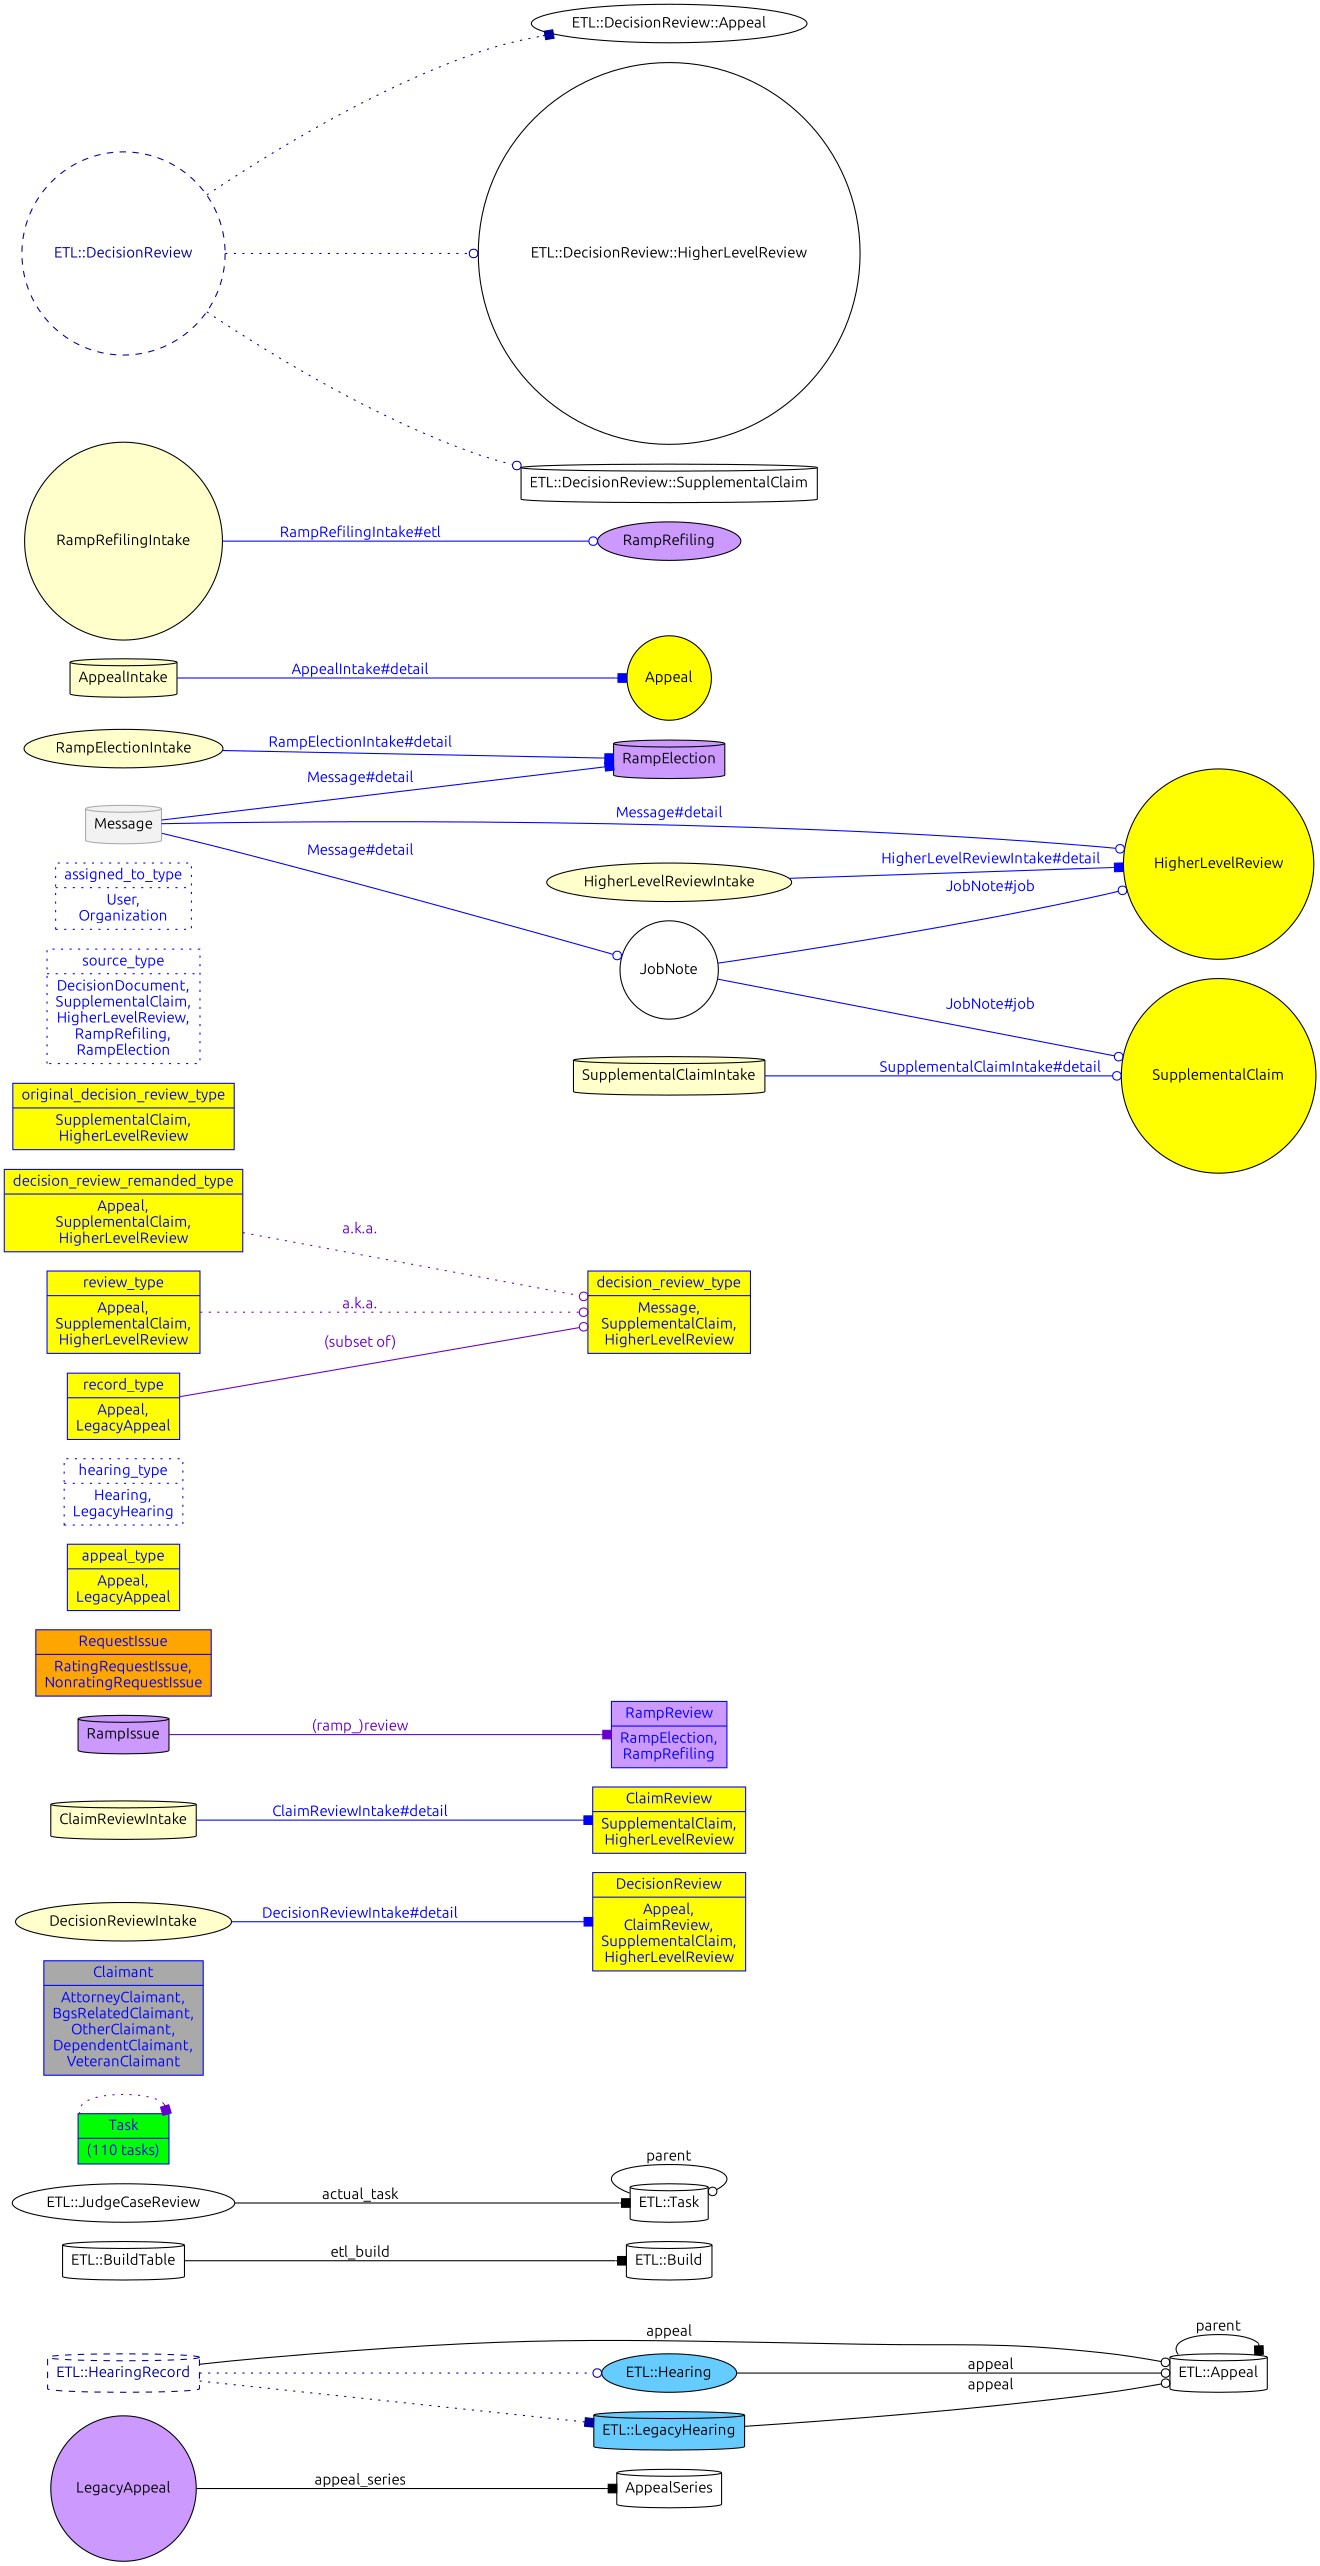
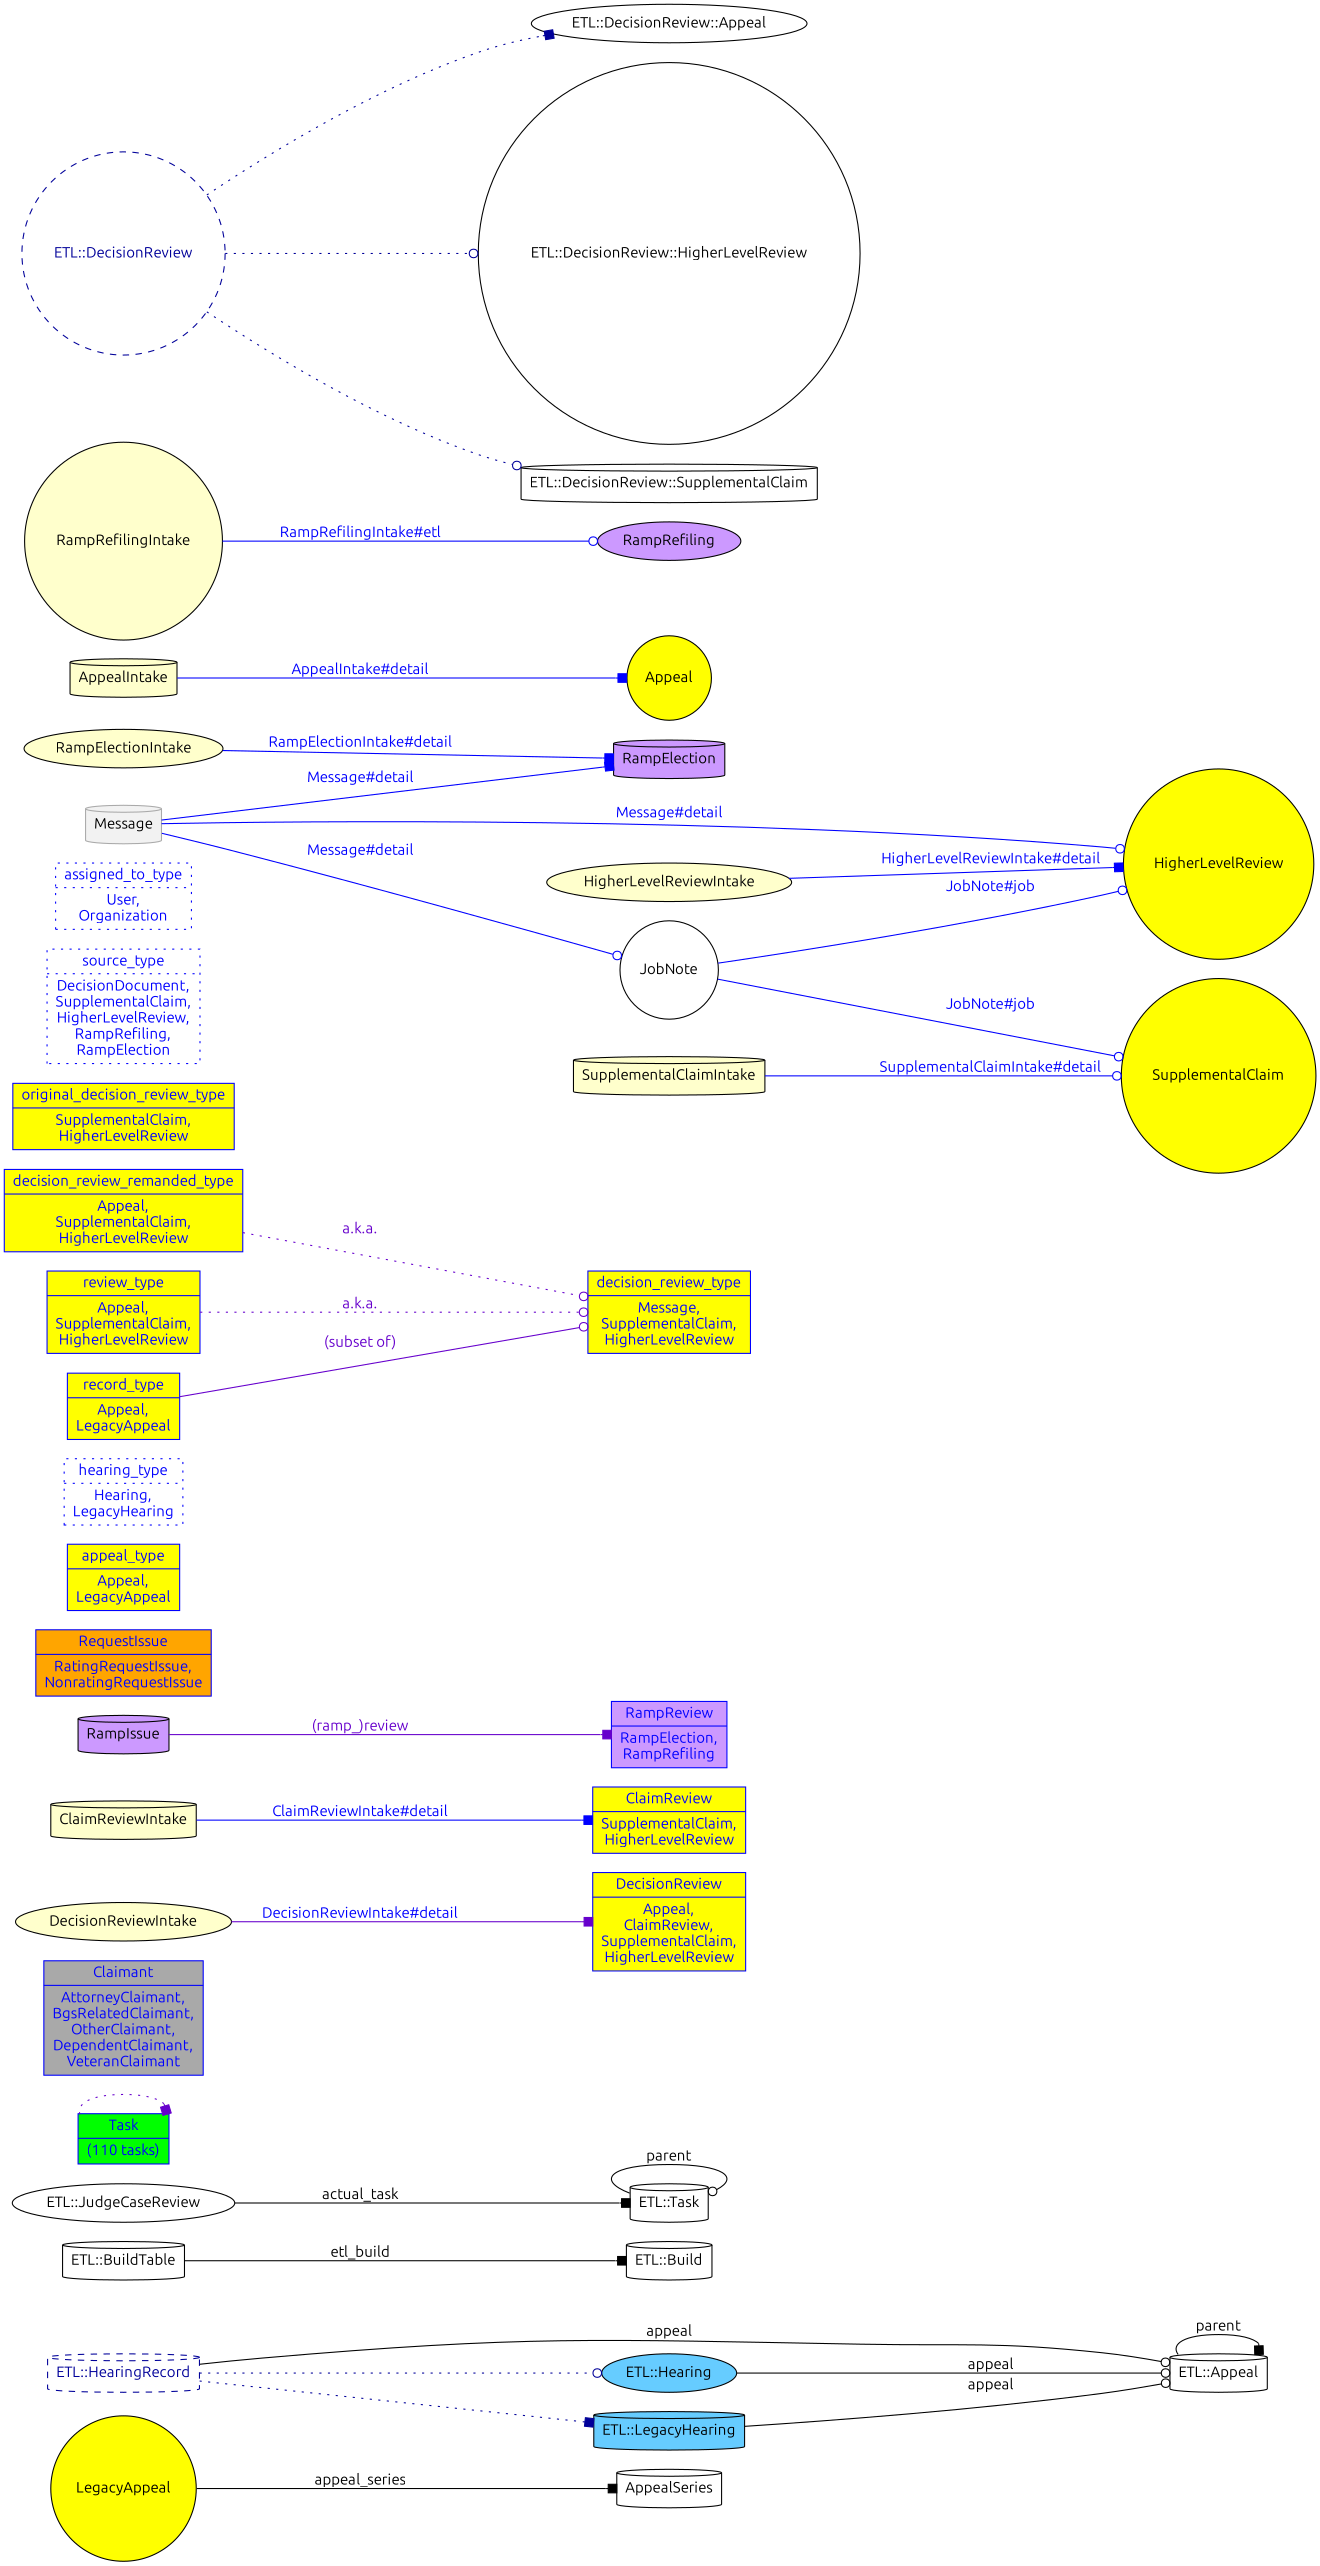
  digraph {
    fontname=Ubuntu
    rankdir=LR
    node [fontname=Ubuntu shape=record style=filled]
    edge [arrowhead=odot fontname=Ubuntu color="#0000ff"]
    n1 [label=AppealSeries shape=cylinder style=""]
-   n2 [fillcolor="#cc99ff" label=LegacyAppeal shape=circle]
+   n2 [fillcolor="#ffff00" label=LegacyAppeal shape=circle]
    n3 [label="ETL::Appeal" shape=cylinder style=""]
    n4 [label="ETL::Build" shape=cylinder style=""]
    n5 [label="ETL::BuildTable" shape=cylinder style=""]
    n6 [color="#000099" fillcolor="#66ccff" fontcolor="#000099" label="ETL::HearingRecord" shape=cylinder style=dashed]
    n7 [fillcolor="#66ccff" label="ETL::Hearing" shape=ellipse]
    n8 [fillcolor="#66ccff" label="ETL::LegacyHearing" shape=cylinder]
    n9 [label="ETL::Task" shape=cylinder style=""]
    n10 [label="ETL::JudgeCaseReview" shape=ellipse style=""]
    n11 [color="#0000ff" fillcolor="#00ff00" fontcolor="#0000ff" label="Task|(110 tasks)"]
    n12 [color="#0000ff" fillcolor="#a9a9a9" fontcolor="#0000ff" label="Claimant|AttorneyClaimant,\nBgsRelatedClaimant,\nOtherClaimant,\nDependentClaimant,\nVeteranClaimant"]
    n13 [color="#0000ff" fillcolor="#ffff00" fontcolor="#0000ff" label="DecisionReview|Appeal,\nClaimReview,\nSupplementalClaim,\nHigherLevelReview"]
    n14 [color="#0000ff" fillcolor="#ffff00" fontcolor="#0000ff" label="ClaimReview|SupplementalClaim,\nHigherLevelReview"]
    n15 [color="#0000ff" fillcolor="#cc99ff" fontcolor="#0000ff" label="RampReview|RampElection,\nRampRefiling"]
    n16 [color="#0000ff" fillcolor="#ffa500" fontcolor="#0000ff" label="RequestIssue|RatingRequestIssue,\nNonratingRequestIssue"]
    n17 [color="#0000ff" fillcolor="#ffff00" fontcolor="#0000ff" label="appeal_type|Appeal,\nLegacyAppeal"]
    n18 [color="#0000ff" fontcolor="#0000ff" label="hearing_type|Hearing,\nLegacyHearing" style=dotted]
    n19 [color="#0000ff" fillcolor="#ffff00" fontcolor="#0000ff" label="decision_review_type|Message,\nSupplementalClaim,\nHigherLevelReview"]
    n20 [color="#0000ff" fillcolor="#ffff00" fontcolor="#0000ff" label="decision_review_remanded_type|Appeal,\nSupplementalClaim,\nHigherLevelReview"]
    n21 [color="#0000ff" fillcolor="#ffff00" fontcolor="#0000ff" label="review_type|Appeal,\nSupplementalClaim,\nHigherLevelReview"]
    n22 [color="#0000ff" fillcolor="#ffff00" fontcolor="#0000ff" label="original_decision_review_type|SupplementalClaim,\nHigherLevelReview"]
    n23 [color="#0000ff" fontcolor="#0000ff" label="source_type|DecisionDocument,\nSupplementalClaim,\nHigherLevelReview,\nRampRefiling,\nRampElection" style=dotted]
    n24 [color="#0000ff" fontcolor="#0000ff" label="assigned_to_type|User,\nOrganization" style=dotted]
    n25 [color="#0000ff" fillcolor="#ffff00" fontcolor="#0000ff" label="record_type|Appeal,\nLegacyAppeal"]
    n26 [color="#aaaaaa" fillcolor="#f2f2f2" label=Message shape=cylinder]
    n27 [label=JobNote shape=circle style=""]
    n28 [fillcolor="#ffff00" label=HigherLevelReview shape=circle]
    n29 [fillcolor="#cc99ff" label=RampElection shape=cylinder]
    n30 [fillcolor="#ffff00" label=SupplementalClaim shape=circle]
    n31 [fillcolor="#ffffcc" label=AppealIntake shape=cylinder]
    n32 [fillcolor="#ffff00" label=Appeal shape=circle]
    n33 [fillcolor="#ffffcc" label=RampElectionIntake shape=ellipse]
    n34 [fillcolor="#ffffcc" label=RampRefilingIntake shape=circle]
    n35 [fillcolor="#cc99ff" label=RampRefiling shape=ellipse]
    n36 [fillcolor="#ffffcc" label=HigherLevelReviewIntake shape=ellipse]
    n37 [fillcolor="#ffffcc" label=SupplementalClaimIntake shape=cylinder]
    n38 [fillcolor="#ffffcc" label=DecisionReviewIntake shape=ellipse]
    n39 [fillcolor="#ffffcc" label=ClaimReviewIntake shape=cylinder]
    n40 [fillcolor="#cc99ff" label=RampIssue shape=cylinder]
    n41 [color="#000099" fontcolor="#000099" label="ETL::DecisionReview" shape=circle style=dashed]
    n42 [label="ETL::DecisionReview::Appeal" shape=ellipse style=""]
    n43 [label="ETL::DecisionReview::HigherLevelReview" shape=circle style=""]
    n44 [label="ETL::DecisionReview::SupplementalClaim" shape=cylinder style=""]
    n2 -> n1 [arrowhead=box label=appeal_series color=""]
    n3 -> n3 [arrowhead=box label=parent color=""]
    n5 -> n4 [arrowhead=box label=etl_build color=""]
    n6 -> n3 [label=appeal color=""]
    n6 -> n7 [color="#000099" style=dotted]
    n6 -> n8 [arrowhead=box color="#000099" style=dotted]
    n7 -> n3 [label=appeal color=""]
    n8 -> n3 [label=appeal color=""]
    n9 -> n9 [label=parent color=""]
    n10 -> n9 [arrowhead=box label=actual_task color=""]
    n11 -> n11 [arrowhead=box color="#6600cc" fontcolor="#6600cc" style=dotted]
    n20 -> n19 [color="#6600cc" fontcolor="#6600cc" label="a.k.a." style=dotted]
    n21 -> n19 [color="#6600cc" fontcolor="#6600cc" label="a.k.a." style=dotted]
    n25 -> n19 [color="#6600cc" fontcolor="#6600cc" label="(subset of)"]
    n26 -> n27 [fontcolor="#0000ff" label="Message#detail"]
    n26 -> n28 [fontcolor="#0000ff" label="Message#detail"]
    n26 -> n29 [arrowhead=box fontcolor="#0000ff" label="Message#detail"]
    n27 -> n28 [fontcolor="#0000ff" label="JobNote#job"]
    n27 -> n30 [fontcolor="#0000ff" label="JobNote#job"]
    n31 -> n32 [arrowhead=box fontcolor="#0000ff" label="AppealIntake#detail"]
    n33 -> n29 [arrowhead=box fontcolor="#0000ff" label="RampElectionIntake#detail"]
    n34 -> n35 [fontcolor="#0000ff" label="RampRefilingIntake#etl"]
    n36 -> n28 [arrowhead=box fontcolor="#0000ff" label="HigherLevelReviewIntake#detail"]
    n37 -> n30 [fontcolor="#0000ff" label="SupplementalClaimIntake#detail"]
-   n38 -> n13 [arrowhead=box fontcolor="#0000ff" label="DecisionReviewIntake#detail"]
+   n38 -> n13 [arrowhead=box color="#6600cc" fontcolor="#0000ff" label="DecisionReviewIntake#detail"]
    n39 -> n14 [arrowhead=box fontcolor="#0000ff" label="ClaimReviewIntake#detail"]
    n40 -> n15 [arrowhead=box color="#6600cc" fontcolor="#6600cc" label="(ramp_)review"]
    n41 -> n42 [arrowhead=box color="#000099" style=dotted]
    n41 -> n43 [color="#000099" style=dotted]
    n41 -> n44 [color="#000099" style=dotted]
  }
